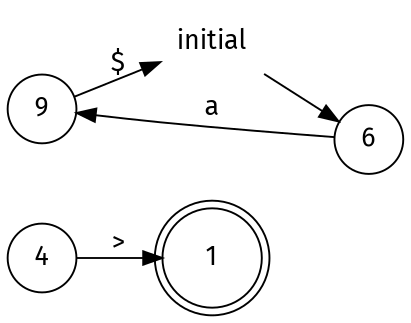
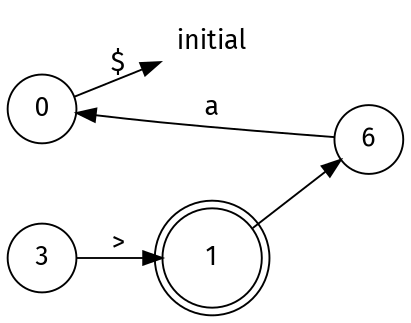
  digraph {
    fontname="Fira Sans"
    rankdir=LR
    node [fontname="Fira Sans" shape=circle]
    edge [fontname="Fira Sans"]
-   0 [height=0.5 width=0.5 label=9]
+   0 [height=0.5 width=0.5]
    initial [height=0.5 shape=plaintext width=0.75]
-   3 [height=0.5 width=0.5 label=4]
+   3 [height=0.5 width=0.5]
    1 [height=0.61111 shape=doublecircle width=0.61111]
    n5 [height=0.5 label=6 width=0.5]
    0 -> initial [label="$"]
-   initial -> n5
+   1 -> n5
    3 -> 1 [label=">"]
    n5 -> 0 [label=a]
  }
